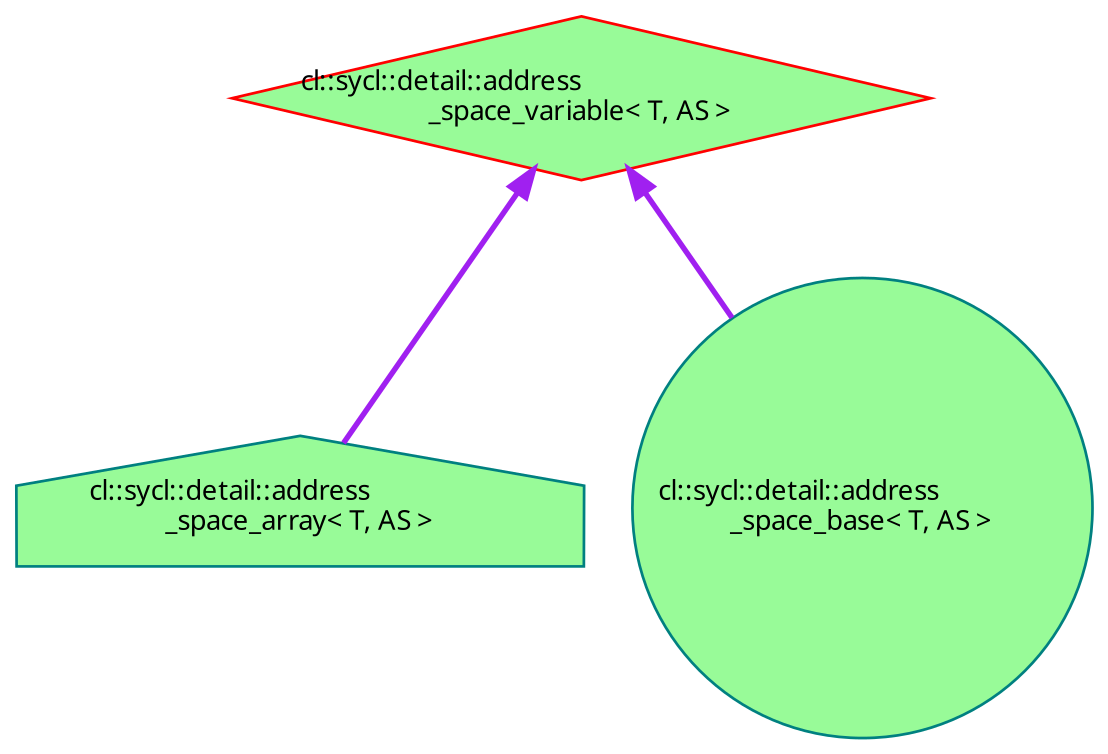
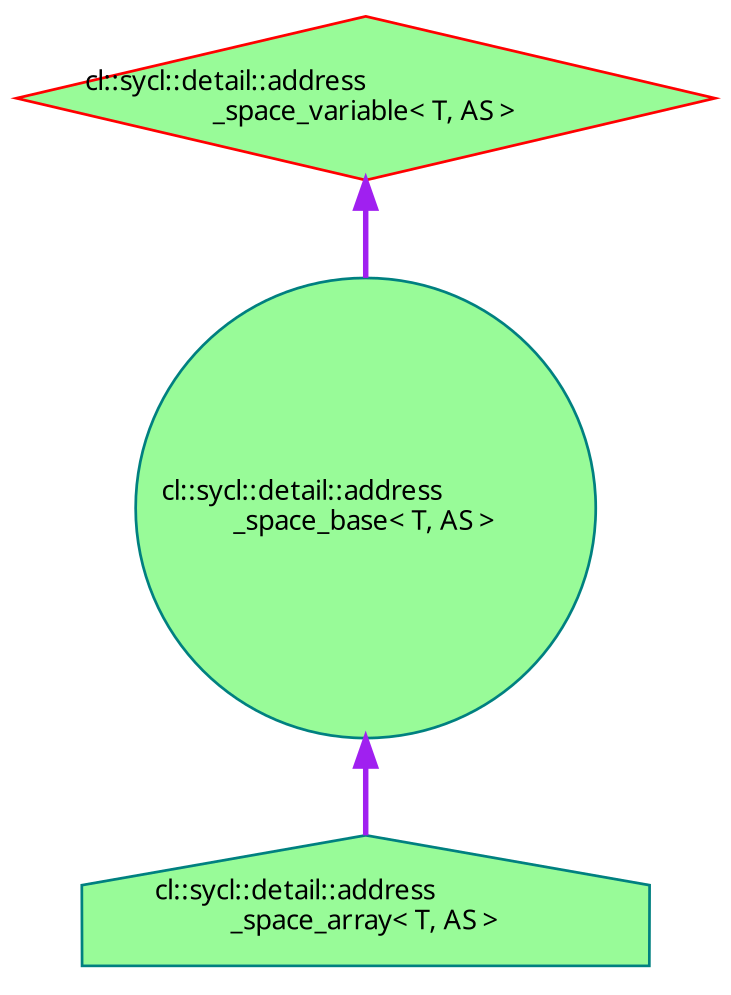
  digraph {
    fontname="Noto Sans"
    node [color=teal fillcolor=palegreen fontname="Noto Sans" fontsize=10 style=filled]
    edge [color=purple dir=back fontname="Noto Sans" fontsize=10 labelfontname=Helvetica labelfontsize=10 style=bold]
    n1 [fontcolor=black height=0.2 label="cl::sycl::detail::address\l_space_array\< T, AS \>" shape=house width=0.4]
    n2 [color=red height=0.2 label="cl::sycl::detail::address\l_space_variable\< T, AS \>" shape=diamond width=0.4]
    n3 [height=0.2 label="cl::sycl::detail::address\l_space_base\< T, AS \>" shape=circle width=0.4]
-   n2 -> n1
+   n3 -> n1
    n2 -> n3
  }
